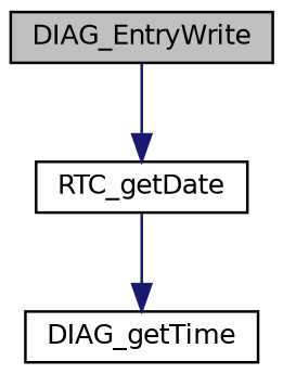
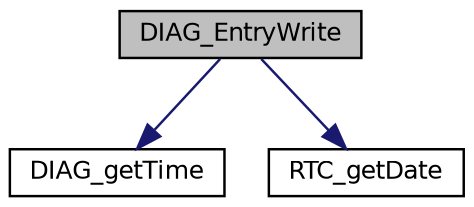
  digraph {
    rankdir=TB
    node [color=black fillcolor=white fontname=Helvetica fontsize=10 shape=record style=filled]
    edge [color=midnightblue fontname=Helvetica fontsize=10 labelfontname=Helvetica labelfontsize=10 style=solid]
    n1 [fillcolor=grey75 fontcolor=black height=0.2 label=DIAG_EntryWrite width=0.4]
    n2 [height=0.2 label=DIAG_getTime width=0.4]
    n3 [height=0.2 label=RTC_getDate width=0.4]
-   n3 -> n2
+   n1 -> n2
    n1 -> n3
  }
